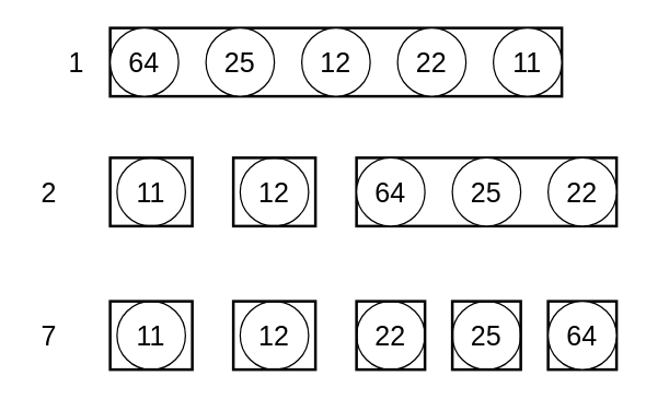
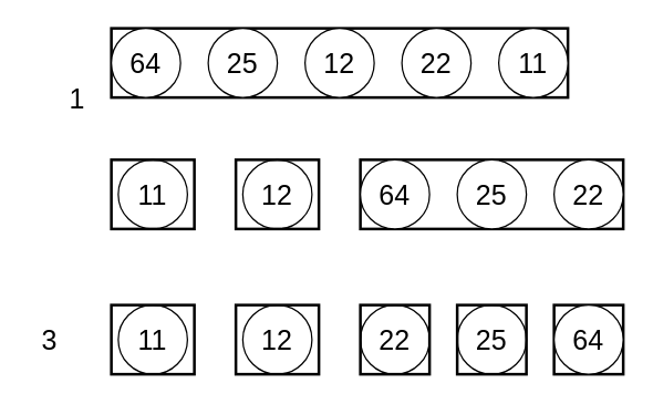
  <mxCell id="0" />
  <mxCell id="1" parent="0" />
- <mxCell id="2" value="1" style="text;html=1;align=center;verticalAlign=middle;resizable=0;points=[];autosize=1;strokeColor=none;fillColor=none;fontSize=20;" vertex="1" parent="1"><mxGeometry x="40" y="25" width="30" height="40" as="geometry" /></mxCell>
+ <mxCell id="2" value="1" style="text;html=1;align=center;verticalAlign=middle;resizable=0;points=[];autosize=1;strokeColor=none;fillColor=none;fontSize=20;" vertex="1" parent="1"><mxGeometry x="40" y="50" width="30" height="40" as="geometry" /></mxCell>
  <mxCell id="3" value="" style="group;strokeColor=default;strokeWidth=2;" vertex="1" connectable="0" parent="1"><mxGeometry x="80" y="20" width="330" height="50" as="geometry" /></mxCell>
  <mxCell id="4" value="&lt;font style=&quot;font-size: 20px;&quot;&gt;64&lt;/font&gt;" style="ellipse;whiteSpace=wrap;html=1;" vertex="1" parent="3"><mxGeometry width="50" height="50" as="geometry" /></mxCell>
  <mxCell id="5" value="&lt;font style=&quot;font-size: 20px;&quot;&gt;25&lt;/font&gt;" style="ellipse;whiteSpace=wrap;html=1;" vertex="1" parent="3"><mxGeometry x="70" width="50" height="50" as="geometry" /></mxCell>
  <mxCell id="6" value="&lt;font style=&quot;font-size: 20px;&quot;&gt;12&lt;/font&gt;" style="ellipse;whiteSpace=wrap;html=1;" vertex="1" parent="3"><mxGeometry x="140" width="50" height="50" as="geometry" /></mxCell>
  <mxCell id="7" value="&lt;font style=&quot;font-size: 20px;&quot;&gt;22&lt;/font&gt;" style="ellipse;whiteSpace=wrap;html=1;" vertex="1" parent="3"><mxGeometry x="210" width="50" height="50" as="geometry" /></mxCell>
  <mxCell id="8" value="&lt;font style=&quot;font-size: 20px;&quot;&gt;11&lt;/font&gt;" style="ellipse;whiteSpace=wrap;html=1;" vertex="1" parent="3"><mxGeometry x="280" width="50" height="50" as="geometry" /></mxCell>
- <mxCell id="9" value="2" style="text;html=1;align=center;verticalAlign=middle;resizable=0;points=[];autosize=1;strokeColor=none;fillColor=none;fontSize=20;" vertex="1" parent="1"><mxGeometry x="20" y="120" width="30" height="40" as="geometry" /></mxCell>
  <mxCell id="10" value="" style="group" vertex="1" connectable="0" parent="1"><mxGeometry x="80" y="115" width="60" height="50" as="geometry" /></mxCell>
  <mxCell id="11" value="&lt;font style=&quot;font-size: 20px;&quot;&gt;11&lt;/font&gt;" style="ellipse;whiteSpace=wrap;html=1;" vertex="1" parent="10"><mxGeometry x="5" width="50" height="50" as="geometry" /></mxCell>
  <mxCell id="12" value="" style="group;strokeColor=default;strokeWidth=2;container=0;" vertex="1" connectable="0" parent="10"><mxGeometry width="60" height="50" as="geometry" /></mxCell>
  <mxCell id="13" value="" style="group" vertex="1" connectable="0" parent="1"><mxGeometry x="260" y="115" width="190" height="50" as="geometry" /></mxCell>
  <mxCell id="14" value="" style="group;strokeColor=default;strokeWidth=2;container=0;" vertex="1" connectable="0" parent="13"><mxGeometry width="190" height="50" as="geometry" /></mxCell>
  <mxCell id="15" value="&lt;font style=&quot;font-size: 20px;&quot;&gt;64&lt;/font&gt;" style="ellipse;whiteSpace=wrap;html=1;" vertex="1" parent="13"><mxGeometry width="50" height="50" as="geometry" /></mxCell>
  <mxCell id="16" value="&lt;font style=&quot;font-size: 20px;&quot;&gt;25&lt;/font&gt;" style="ellipse;whiteSpace=wrap;html=1;" vertex="1" parent="13"><mxGeometry x="70" width="50" height="50" as="geometry" /></mxCell>
  <mxCell id="17" value="&lt;font style=&quot;font-size: 20px;&quot;&gt;22&lt;/font&gt;" style="ellipse;whiteSpace=wrap;html=1;" vertex="1" parent="13"><mxGeometry x="140" width="50" height="50" as="geometry" /></mxCell>
  <mxCell id="18" value="" style="group" vertex="1" connectable="0" parent="1"><mxGeometry x="170" y="115" width="60" height="50" as="geometry" /></mxCell>
  <mxCell id="19" value="&lt;font style=&quot;font-size: 20px;&quot;&gt;12&lt;/font&gt;" style="ellipse;whiteSpace=wrap;html=1;" vertex="1" parent="18"><mxGeometry x="5" width="50" height="50" as="geometry" /></mxCell>
  <mxCell id="20" value="" style="group;strokeColor=default;strokeWidth=2;container=0;" vertex="1" connectable="0" parent="18"><mxGeometry width="60" height="50" as="geometry" /></mxCell>
- <mxCell id="21" value="7" style="text;html=1;align=center;verticalAlign=middle;resizable=0;points=[];autosize=1;strokeColor=none;fillColor=none;fontSize=20;" vertex="1" parent="1"><mxGeometry x="20" y="225" width="30" height="40" as="geometry" /></mxCell>
+ <mxCell id="21" value="3" style="text;html=1;align=center;verticalAlign=middle;resizable=0;points=[];autosize=1;strokeColor=none;fillColor=none;fontSize=20;" vertex="1" parent="1"><mxGeometry x="20" y="225" width="30" height="40" as="geometry" /></mxCell>
  <mxCell id="22" value="" style="group" vertex="1" connectable="0" parent="1"><mxGeometry x="80" y="220" width="60" height="50" as="geometry" /></mxCell>
  <mxCell id="23" value="&lt;font style=&quot;font-size: 20px;&quot;&gt;11&lt;/font&gt;" style="ellipse;whiteSpace=wrap;html=1;" vertex="1" parent="22"><mxGeometry x="5" width="50" height="50" as="geometry" /></mxCell>
  <mxCell id="24" value="" style="group;strokeColor=default;strokeWidth=2;container=0;" vertex="1" connectable="0" parent="22"><mxGeometry width="60" height="50" as="geometry" /></mxCell>
  <mxCell id="25" value="" style="group" vertex="1" connectable="0" parent="1"><mxGeometry x="170" y="220" width="60" height="50" as="geometry" /></mxCell>
  <mxCell id="26" value="&lt;font style=&quot;font-size: 20px;&quot;&gt;12&lt;/font&gt;" style="ellipse;whiteSpace=wrap;html=1;" vertex="1" parent="25"><mxGeometry x="5" width="50" height="50" as="geometry" /></mxCell>
  <mxCell id="27" value="" style="group;strokeColor=default;strokeWidth=2;container=0;" vertex="1" connectable="0" parent="25"><mxGeometry width="60" height="50" as="geometry" /></mxCell>
  <mxCell id="28" value="" style="group" vertex="1" connectable="0" parent="1"><mxGeometry x="260" y="220" width="50" height="50" as="geometry" /></mxCell>
  <mxCell id="29" value="&lt;font style=&quot;font-size: 20px;&quot;&gt;22&lt;/font&gt;" style="ellipse;whiteSpace=wrap;html=1;" vertex="1" parent="28"><mxGeometry width="50" height="50" as="geometry" /></mxCell>
  <mxCell id="30" value="" style="group;strokeColor=default;strokeWidth=2;container=0;" vertex="1" connectable="0" parent="28"><mxGeometry width="50" height="50" as="geometry" /></mxCell>
  <mxCell id="31" value="" style="group" vertex="1" connectable="0" parent="1"><mxGeometry x="400" y="220" width="50" height="50" as="geometry" /></mxCell>
  <mxCell id="32" value="" style="group;strokeColor=default;strokeWidth=2;container=0;" vertex="1" connectable="0" parent="31"><mxGeometry width="50" height="50" as="geometry" /></mxCell>
  <mxCell id="33" value="&lt;font style=&quot;font-size: 20px;&quot;&gt;64&lt;/font&gt;" style="ellipse;whiteSpace=wrap;html=1;" vertex="1" parent="31"><mxGeometry width="50" height="50" as="geometry" /></mxCell>
  <mxCell id="34" value="" style="group" vertex="1" connectable="0" parent="1"><mxGeometry x="330" y="220" width="50" height="50" as="geometry" /></mxCell>
  <mxCell id="35" value="&lt;font style=&quot;font-size: 20px;&quot;&gt;25&lt;/font&gt;" style="ellipse;whiteSpace=wrap;html=1;" vertex="1" parent="34"><mxGeometry width="50" height="50" as="geometry" /></mxCell>
  <mxCell id="36" value="" style="group;strokeColor=default;strokeWidth=2;container=0;" vertex="1" connectable="0" parent="34"><mxGeometry width="50" height="50" as="geometry" /></mxCell>
